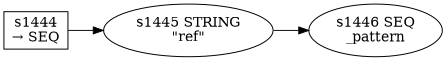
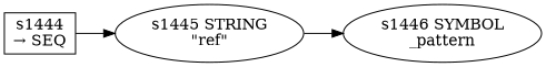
  digraph {
    rankdir=LR
    n1 [fixedsize=false label="s1444\n&rarr; SEQ" peripheries=1 shape=record]
    n2 [label="s1445 STRING\n\"ref\""]
-   n3 [label="s1446 SEQ\n_pattern"]
+   n3 [label="s1446 SYMBOL\n_pattern"]
    n1 -> n2
    n2 -> n3
  }
